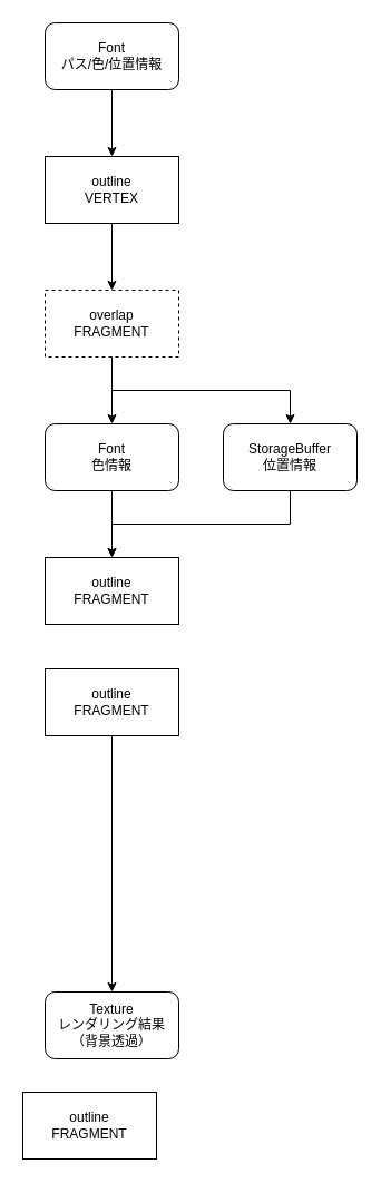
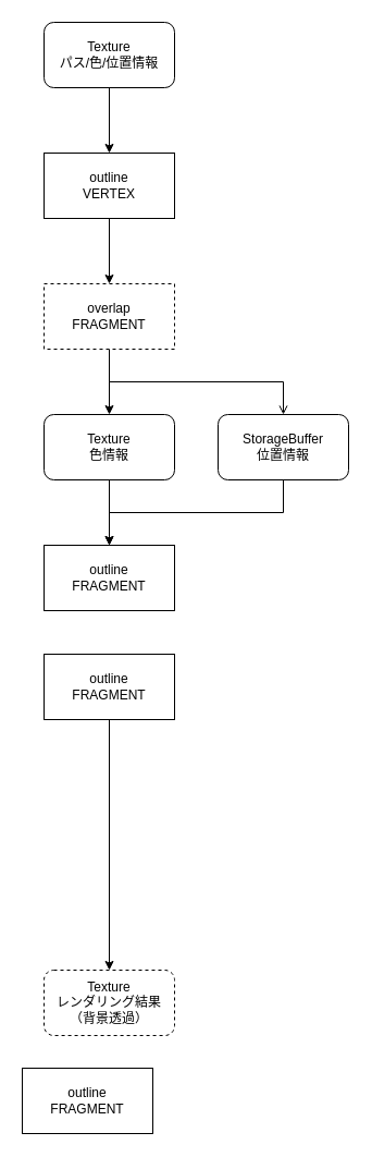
  <mxCell id="0" />
  <mxCell id="1" parent="0" />
  <mxCell id="2" style="edgeStyle=orthogonalEdgeStyle;rounded=0;orthogonalLoop=1;jettySize=auto;html=1;exitX=0.5;exitY=1;exitDx=0;exitDy=0;entryX=0.5;entryY=0;entryDx=0;entryDy=0;" edge="1" parent="1" source="3" target="8"><mxGeometry relative="1" as="geometry" /></mxCell>
  <mxCell id="3" value="outline&lt;div&gt;VERTEX&lt;/div&gt;" style="rounded=0;whiteSpace=wrap;html=1;" vertex="1" parent="1"><mxGeometry x="40" y="140" width="120" height="60" as="geometry" /></mxCell>
  <mxCell id="4" style="edgeStyle=orthogonalEdgeStyle;rounded=0;orthogonalLoop=1;jettySize=auto;html=1;exitX=0.5;exitY=1;exitDx=0;exitDy=0;" edge="1" parent="1" source="5" target="3"><mxGeometry relative="1" as="geometry" /></mxCell>
- <mxCell id="5" value="Font&lt;div&gt;パス/色/位置情報&lt;/div&gt;" style="rounded=1;whiteSpace=wrap;html=1;" vertex="1" parent="1"><mxGeometry x="40" y="20" width="120" height="60" as="geometry" /></mxCell>
+ <mxCell id="5" value="Texture&lt;div&gt;パス/色/位置情報&lt;/div&gt;" style="rounded=1;whiteSpace=wrap;html=1;" vertex="1" parent="1"><mxGeometry x="40" y="20" width="120" height="60" as="geometry" /></mxCell>
  <mxCell id="6" style="edgeStyle=orthogonalEdgeStyle;rounded=0;orthogonalLoop=1;jettySize=auto;html=1;exitX=0.5;exitY=1;exitDx=0;exitDy=0;" edge="1" parent="1" source="8"><mxGeometry relative="1" as="geometry"><mxPoint x="100" y="380" as="targetPoint" /></mxGeometry></mxCell>
- <mxCell id="7" style="edgeStyle=orthogonalEdgeStyle;rounded=0;orthogonalLoop=1;jettySize=auto;html=1;exitX=0.5;exitY=1;exitDx=0;exitDy=0;" edge="1" parent="1" source="8" target="12"><mxGeometry relative="1" as="geometry" /></mxCell>
+ <mxCell id="7" style="edgeStyle=orthogonalEdgeStyle;rounded=0;orthogonalLoop=1;jettySize=auto;html=1;exitX=0.5;exitY=1;exitDx=0;exitDy=0;endArrow=open;" edge="1" parent="1" source="8" target="12"><mxGeometry relative="1" as="geometry" /></mxCell>
  <mxCell id="8" value="overlap&lt;div&gt;FRAGMENT&lt;/div&gt;" style="rounded=0;whiteSpace=wrap;html=1;dashed=1;" vertex="1" parent="1"><mxGeometry x="40" y="260" width="120" height="60" as="geometry" /></mxCell>
  <mxCell id="9" style="edgeStyle=orthogonalEdgeStyle;rounded=0;orthogonalLoop=1;jettySize=auto;html=1;exitX=0.5;exitY=1;exitDx=0;exitDy=0;entryX=0.5;entryY=0;entryDx=0;entryDy=0;" edge="1" parent="1" source="10" target="17"><mxGeometry relative="1" as="geometry" /></mxCell>
- <mxCell id="10" value="Font&lt;div&gt;色情報&lt;/div&gt;" style="rounded=1;whiteSpace=wrap;html=1;" vertex="1" parent="1"><mxGeometry x="40" y="380" width="120" height="60" as="geometry" /></mxCell>
+ <mxCell id="10" value="Texture&lt;div&gt;色情報&lt;/div&gt;" style="rounded=1;whiteSpace=wrap;html=1;" vertex="1" parent="1"><mxGeometry x="40" y="380" width="120" height="60" as="geometry" /></mxCell>
  <mxCell id="11" style="edgeStyle=orthogonalEdgeStyle;rounded=0;orthogonalLoop=1;jettySize=auto;html=1;exitX=0.5;exitY=1;exitDx=0;exitDy=0;" edge="1" parent="1" source="12" target="17"><mxGeometry relative="1" as="geometry" /></mxCell>
  <mxCell id="12" value="StorageBuffer&lt;div&gt;位置情報&lt;/div&gt;" style="rounded=1;whiteSpace=wrap;html=1;" vertex="1" parent="1"><mxGeometry x="200" y="380" width="120" height="60" as="geometry" /></mxCell>
  <mxCell id="13" style="edgeStyle=orthogonalEdgeStyle;rounded=0;orthogonalLoop=1;jettySize=auto;html=1;exitX=0.5;exitY=1;exitDx=0;exitDy=0;" edge="1" parent="1" source="14" target="15"><mxGeometry relative="1" as="geometry" /></mxCell>
  <mxCell id="14" value="outline&lt;div&gt;FRAGMENT&lt;/div&gt;" style="rounded=0;whiteSpace=wrap;html=1;" vertex="1" parent="1"><mxGeometry x="40" y="600" width="120" height="60" as="geometry" /></mxCell>
- <mxCell id="15" value="Texture&lt;div&gt;レンダリング結果&lt;/div&gt;&lt;div&gt;（背景透過）&lt;/div&gt;" style="rounded=1;whiteSpace=wrap;html=1;" vertex="1" parent="1"><mxGeometry x="40" y="890" width="120" height="60" as="geometry" /></mxCell>
+ <mxCell id="15" value="Texture&lt;div&gt;レンダリング結果&lt;/div&gt;&lt;div&gt;（背景透過）&lt;/div&gt;" style="rounded=1;whiteSpace=wrap;html=1;dashed=1;" vertex="1" parent="1"><mxGeometry x="40" y="890" width="120" height="60" as="geometry" /></mxCell>
  <mxCell id="16" value="outline&lt;div&gt;FRAGMENT&lt;/div&gt;" style="rounded=0;whiteSpace=wrap;html=1;" vertex="1" parent="1"><mxGeometry x="20" y="980" width="120" height="60" as="geometry" /></mxCell>
  <mxCell id="17" value="outline&lt;div&gt;FRAGMENT&lt;/div&gt;" style="rounded=0;whiteSpace=wrap;html=1;" vertex="1" parent="1"><mxGeometry x="40" y="500" width="120" height="60" as="geometry" /></mxCell>
